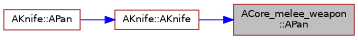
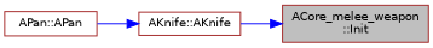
  digraph {
    rankdir=RL
    node [color=brown fillcolor=white fontname=Helvetica fontsize=10 shape=record style=filled]
    edge [color=blue dir=back fontname=Helvetica fontsize=10 labelfontname=Helvetica labelfontsize=10 style=solid]
-   n1 [fillcolor=grey75 fontcolor=black height=0.2 label="ACore_melee_weapon\l::APan" width=0.4]
+   n1 [fillcolor=grey75 fontcolor=black height=0.2 label="ACore_melee_weapon\l::Init" width=0.4]
    n2 [height=0.2 label="AKnife::AKnife" width=0.4]
-   n3 [height=0.2 label="AKnife::APan" width=0.4]
+   n3 [height=0.2 label="APan::APan" width=0.4]
    n1 -> n2
    n2 -> n3
  }
